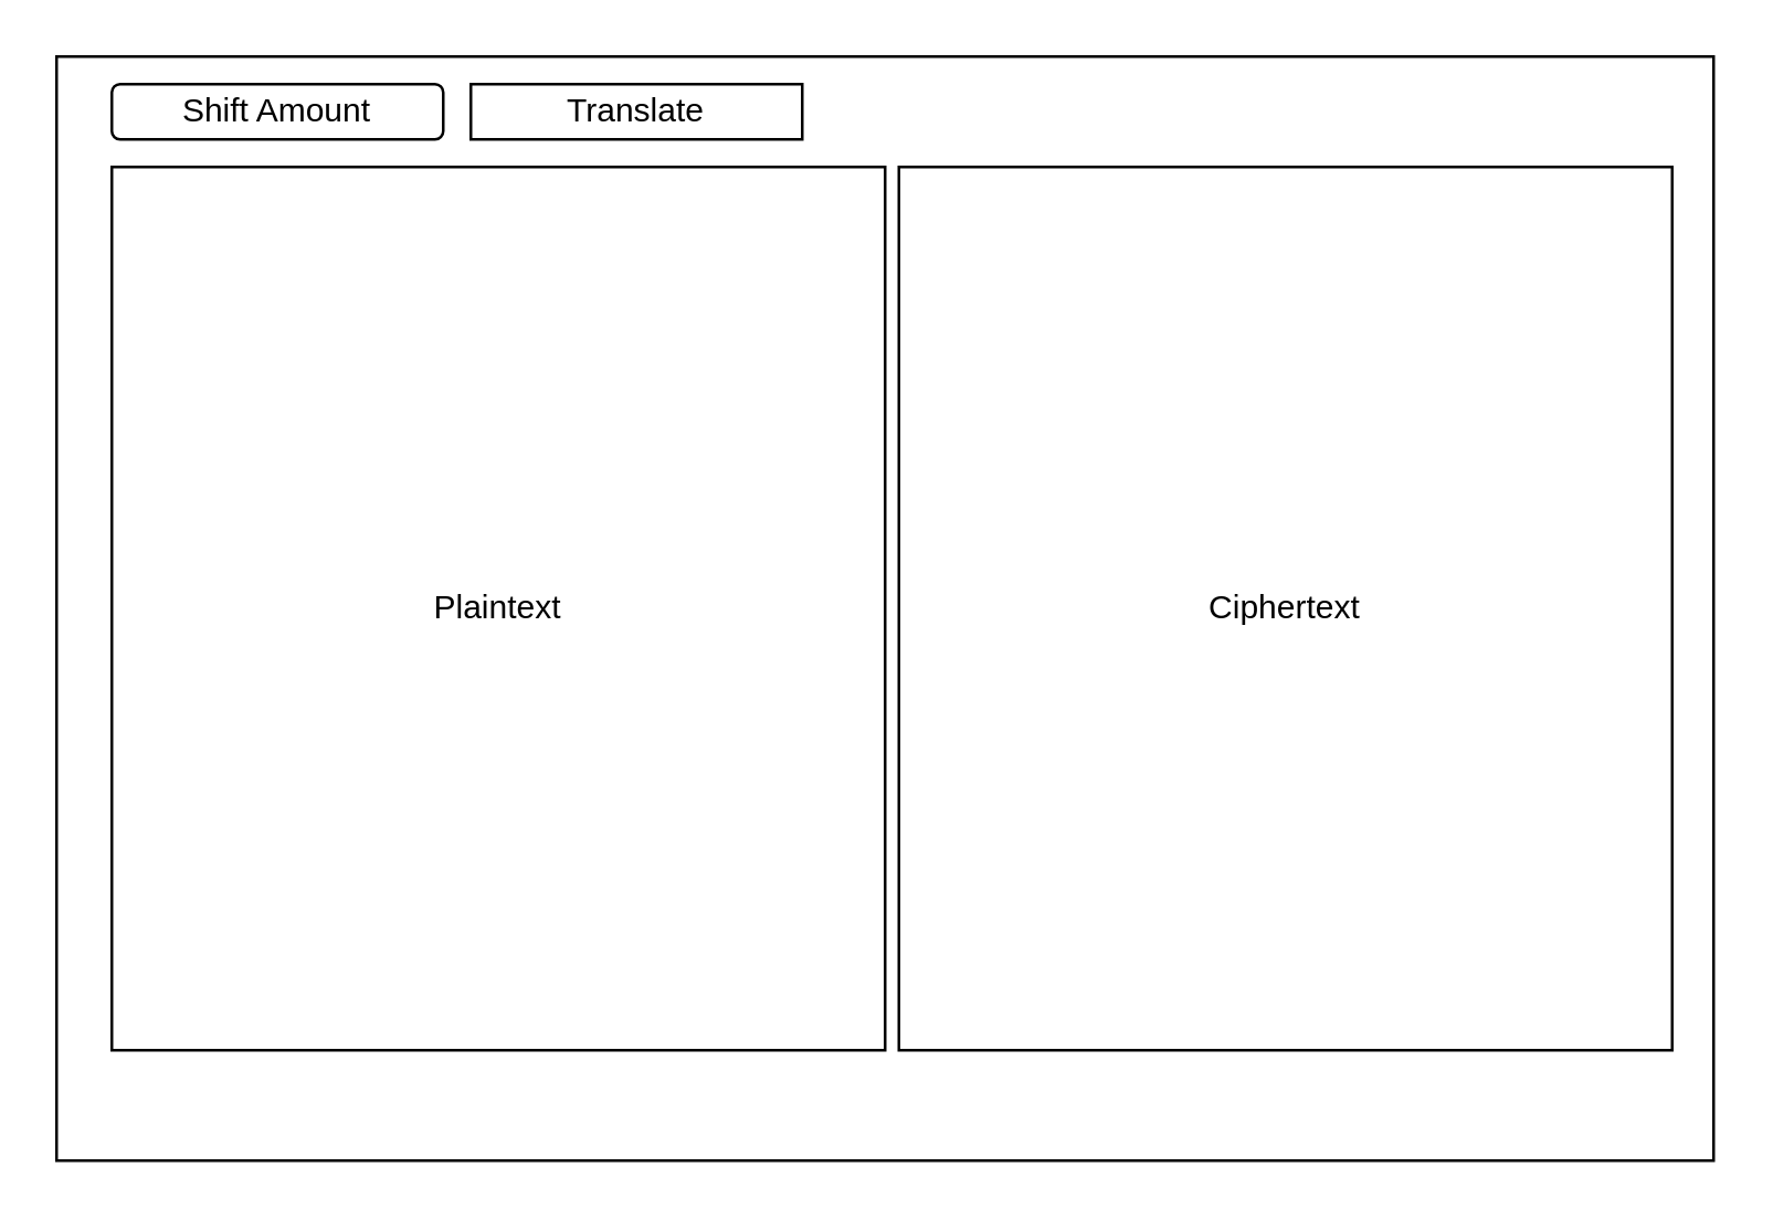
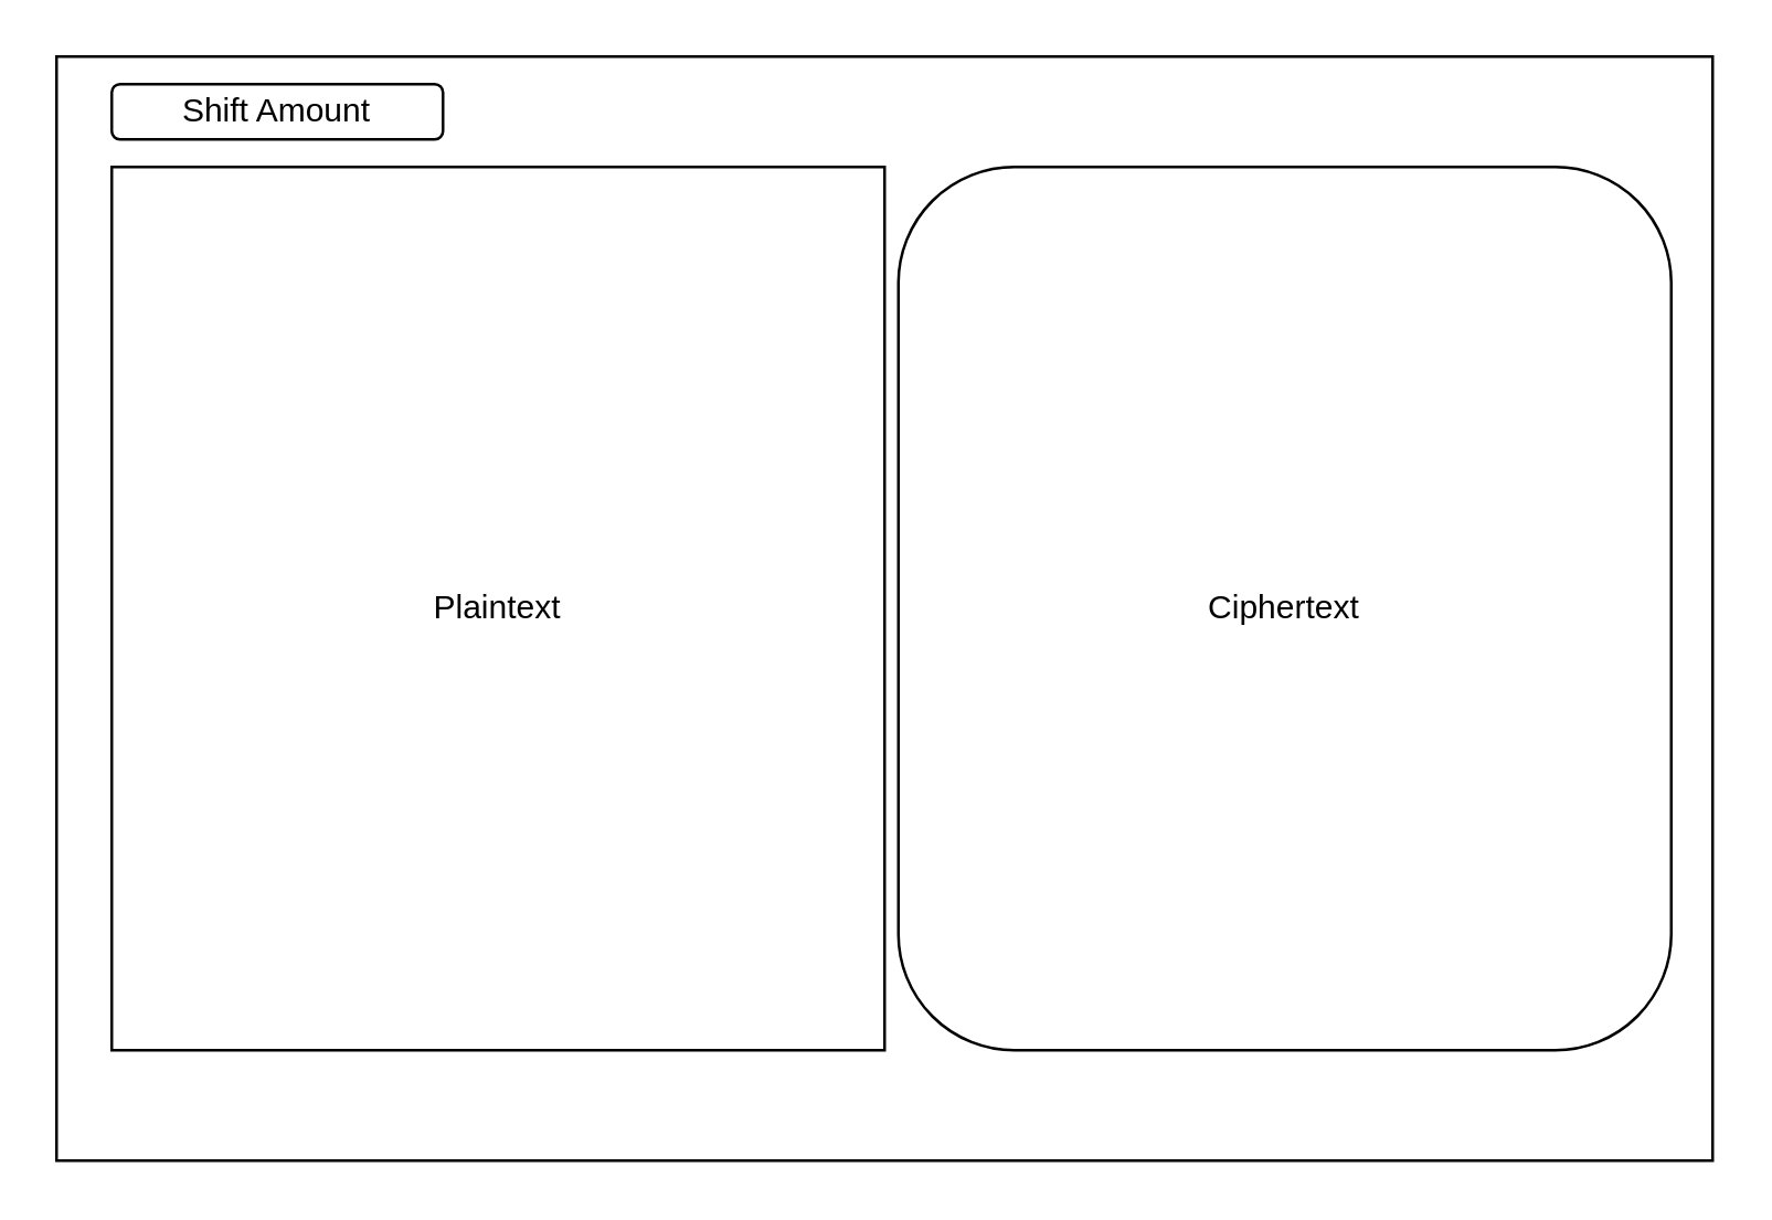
  <mxCell id="0" />
  <mxCell id="1" parent="0" />
  <mxCell id="2" value="" style="whiteSpace=wrap;html=1;aspect=fixed;rotation=0;" vertex="1" parent="1"><mxGeometry x="20" y="20" width="600" height="400" as="geometry" /></mxCell>
  <mxCell id="3" value="Plaintext" style="rounded=0;whiteSpace=wrap;html=1;" vertex="1" parent="1"><mxGeometry x="40" y="60" width="280" height="320" as="geometry" /></mxCell>
- <mxCell id="4" value="Ciphertext" style="rounded=0;whiteSpace=wrap;html=1;" vertex="1" parent="1"><mxGeometry x="325" y="60" width="280" height="320" as="geometry" /></mxCell>
+ <mxCell id="4" value="Ciphertext" style="whiteSpace=wrap;html=1;rounded=1;" vertex="1" parent="1"><mxGeometry x="325" y="60" width="280" height="320" as="geometry" /></mxCell>
  <mxCell id="5" value="Shift Amount" style="whiteSpace=wrap;html=1;rounded=1;" vertex="1" parent="1"><mxGeometry x="40" y="30" width="120" height="20" as="geometry" /></mxCell>
- <mxCell id="6" value="Translate" style="rounded=0;whiteSpace=wrap;html=1;" vertex="1" parent="1"><mxGeometry x="170" y="30" width="120" height="20" as="geometry" /></mxCell>
